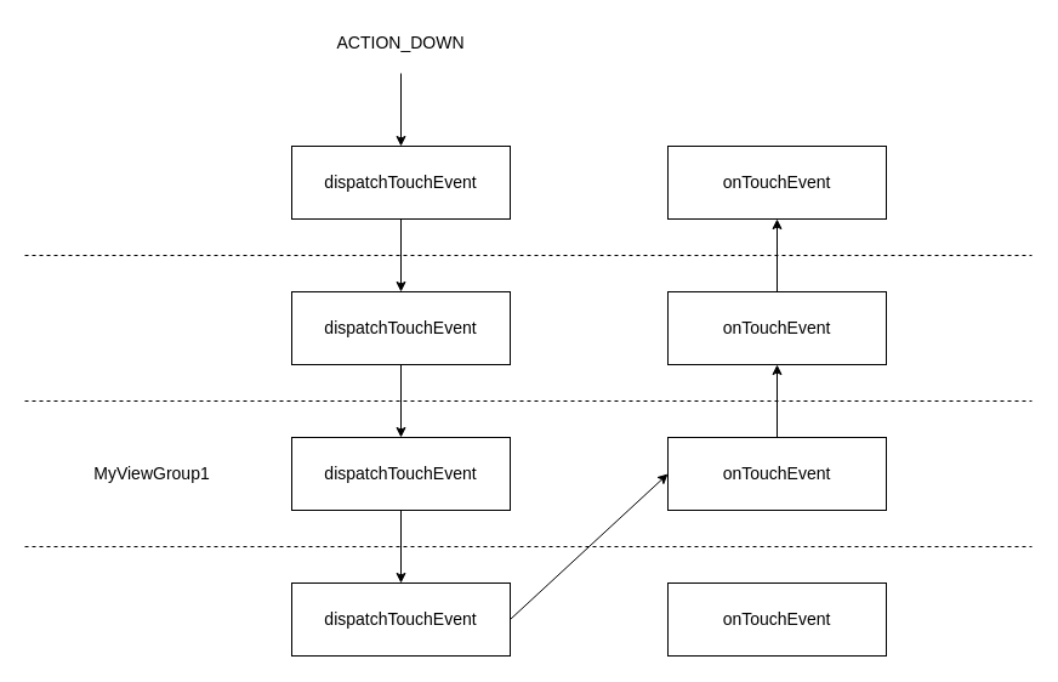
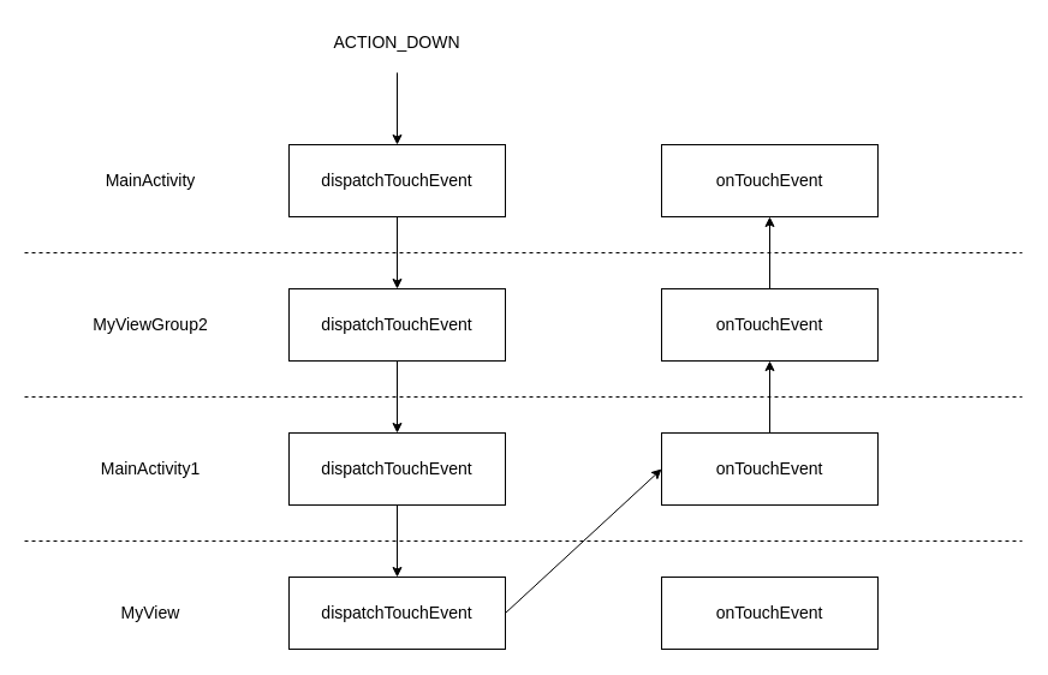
  <mxCell id="0" />
  <mxCell id="1" parent="0" />
  <mxCell id="2" style="edgeStyle=orthogonalEdgeStyle;rounded=0;orthogonalLoop=1;jettySize=auto;html=1;exitX=0.5;exitY=1;exitDx=0;exitDy=0;entryX=0.5;entryY=0;entryDx=0;entryDy=0;" parent="1" source="3" target="7" edge="1"><mxGeometry relative="1" as="geometry" /></mxCell>
  <mxCell id="3" value="dispatchTouchEvent" style="rounded=0;whiteSpace=wrap;html=1;fontSize=14;" parent="1" vertex="1"><mxGeometry x="240" y="120" width="180" height="60" as="geometry" /></mxCell>
  <mxCell id="4" value="" style="endArrow=classic;html=1;rounded=0;entryX=0.5;entryY=0;entryDx=0;entryDy=0;fontSize=14;" parent="1" target="3" edge="1"><mxGeometry width="50" height="50" relative="1" as="geometry"><mxPoint x="330" y="60" as="sourcePoint" /><mxPoint x="610" y="130" as="targetPoint" /></mxGeometry></mxCell>
  <mxCell id="5" value="ACTION_DOWN" style="text;html=1;strokeColor=none;fillColor=none;align=center;verticalAlign=middle;whiteSpace=wrap;rounded=0;fontSize=14;" parent="1" vertex="1"><mxGeometry x="255" y="20" width="150" height="30" as="geometry" /></mxCell>
  <mxCell id="6" style="edgeStyle=orthogonalEdgeStyle;rounded=0;orthogonalLoop=1;jettySize=auto;html=1;exitX=0.5;exitY=1;exitDx=0;exitDy=0;entryX=0.5;entryY=0;entryDx=0;entryDy=0;" parent="1" source="7" target="9" edge="1"><mxGeometry relative="1" as="geometry" /></mxCell>
  <mxCell id="7" value="dispatchTouchEvent" style="rounded=0;whiteSpace=wrap;html=1;fontSize=14;" parent="1" vertex="1"><mxGeometry x="240" y="240" width="180" height="60" as="geometry" /></mxCell>
  <mxCell id="8" style="edgeStyle=orthogonalEdgeStyle;rounded=0;orthogonalLoop=1;jettySize=auto;html=1;exitX=0.5;exitY=1;exitDx=0;exitDy=0;" parent="1" source="9" target="10" edge="1"><mxGeometry relative="1" as="geometry" /></mxCell>
  <mxCell id="9" value="dispatchTouchEvent" style="rounded=0;whiteSpace=wrap;html=1;fontSize=14;" parent="1" vertex="1"><mxGeometry x="240" y="360" width="180" height="60" as="geometry" /></mxCell>
  <mxCell id="10" value="dispatchTouchEvent" style="rounded=0;whiteSpace=wrap;html=1;fontSize=14;" parent="1" vertex="1"><mxGeometry x="240" y="480" width="180" height="60" as="geometry" /></mxCell>
  <mxCell id="11" value="onTouchEvent" style="rounded=0;whiteSpace=wrap;html=1;fontSize=14;" parent="1" vertex="1"><mxGeometry x="550" y="480" width="180" height="60" as="geometry" /></mxCell>
  <mxCell id="12" style="edgeStyle=orthogonalEdgeStyle;rounded=0;orthogonalLoop=1;jettySize=auto;html=1;exitX=0.5;exitY=0;exitDx=0;exitDy=0;entryX=0.5;entryY=1;entryDx=0;entryDy=0;" edge="1" parent="1" source="13" target="15"><mxGeometry relative="1" as="geometry" /></mxCell>
  <mxCell id="13" value="onTouchEvent" style="rounded=0;whiteSpace=wrap;html=1;fontSize=14;" parent="1" vertex="1"><mxGeometry x="550" y="360" width="180" height="60" as="geometry" /></mxCell>
  <mxCell id="14" style="edgeStyle=orthogonalEdgeStyle;rounded=0;orthogonalLoop=1;jettySize=auto;html=1;exitX=0.5;exitY=0;exitDx=0;exitDy=0;entryX=0.5;entryY=1;entryDx=0;entryDy=0;" edge="1" parent="1" source="15" target="16"><mxGeometry relative="1" as="geometry" /></mxCell>
  <mxCell id="15" value="onTouchEvent" style="rounded=0;whiteSpace=wrap;html=1;fontSize=14;" parent="1" vertex="1"><mxGeometry x="550" y="240" width="180" height="60" as="geometry" /></mxCell>
  <mxCell id="16" value="onTouchEvent" style="rounded=0;whiteSpace=wrap;html=1;fontSize=14;" parent="1" vertex="1"><mxGeometry x="550" y="120" width="180" height="60" as="geometry" /></mxCell>
  <mxCell id="17" value="" style="endArrow=none;dashed=1;html=1;rounded=0;fontSize=14;" parent="1" edge="1"><mxGeometry width="50" height="50" relative="1" as="geometry"><mxPoint x="20" y="210" as="sourcePoint" /><mxPoint x="850" y="210" as="targetPoint" /></mxGeometry></mxCell>
+ <mxCell id="18" value="MainActivity" style="text;html=1;strokeColor=none;fillColor=none;align=center;verticalAlign=middle;whiteSpace=wrap;rounded=0;fontSize=14;" parent="1" vertex="1"><mxGeometry x="50" y="135" width="150" height="30" as="geometry" /></mxCell>
  <mxCell id="19" value="" style="endArrow=none;dashed=1;html=1;rounded=0;fontSize=14;" parent="1" edge="1"><mxGeometry width="50" height="50" relative="1" as="geometry"><mxPoint x="20" y="330" as="sourcePoint" /><mxPoint x="850" y="330" as="targetPoint" /></mxGeometry></mxCell>
  <mxCell id="20" value="" style="endArrow=none;dashed=1;html=1;rounded=0;fontSize=14;" parent="1" edge="1"><mxGeometry width="50" height="50" relative="1" as="geometry"><mxPoint x="20" y="450" as="sourcePoint" /><mxPoint x="850" y="450" as="targetPoint" /></mxGeometry></mxCell>
- <mxCell id="22" value="MyViewGroup1" style="text;html=1;strokeColor=none;fillColor=none;align=center;verticalAlign=middle;whiteSpace=wrap;rounded=0;fontSize=14;" parent="1" vertex="1"><mxGeometry x="50" y="375" width="150" height="30" as="geometry" /></mxCell>
+ <mxCell id="21" value="MyViewGroup2" style="text;html=1;strokeColor=none;fillColor=none;align=center;verticalAlign=middle;whiteSpace=wrap;rounded=0;fontSize=14;" parent="1" vertex="1"><mxGeometry x="50" y="255" width="150" height="30" as="geometry" /></mxCell>
+ <mxCell id="22" value="MainActivity1" style="text;html=1;strokeColor=none;fillColor=none;align=center;verticalAlign=middle;whiteSpace=wrap;rounded=0;fontSize=14;" parent="1" vertex="1"><mxGeometry x="50" y="375" width="150" height="30" as="geometry" /></mxCell>
+ <mxCell id="23" value="MyView" style="text;html=1;strokeColor=none;fillColor=none;align=center;verticalAlign=middle;whiteSpace=wrap;rounded=0;fontSize=14;" parent="1" vertex="1"><mxGeometry x="50" y="495" width="150" height="30" as="geometry" /></mxCell>
  <mxCell id="24" value="" style="endArrow=classic;html=1;rounded=0;entryX=0;entryY=0.5;entryDx=0;entryDy=0;" edge="1" parent="1" target="13"><mxGeometry width="50" height="50" relative="1" as="geometry"><mxPoint x="420" y="510" as="sourcePoint" /><mxPoint x="470" y="460" as="targetPoint" /></mxGeometry></mxCell>
